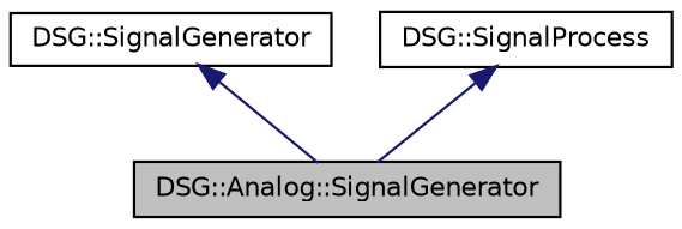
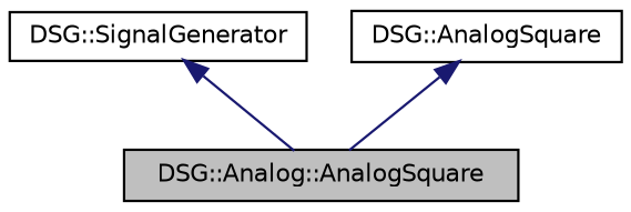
  digraph {
    node [color=black fillcolor=white fontname=Helvetica fontsize=10 shape=record style=filled]
    edge [color=midnightblue dir=back fontname=Helvetica fontsize=10 labelfontname=Helvetica labelfontsize=10 style=solid]
-   n1 [fillcolor=grey75 fontcolor=black height=0.2 label="DSG::Analog::SignalGenerator" width=0.4]
+   n1 [fillcolor=grey75 fontcolor=black height=0.2 label="DSG::Analog::AnalogSquare" width=0.4]
    n2 [height=0.2 label="DSG::SignalGenerator" width=0.4]
-   n3 [height=0.2 label="DSG::SignalProcess" width=0.4]
+   n3 [height=0.2 label="DSG::AnalogSquare" width=0.4]
    n2 -> n1
    n3 -> n1
  }
